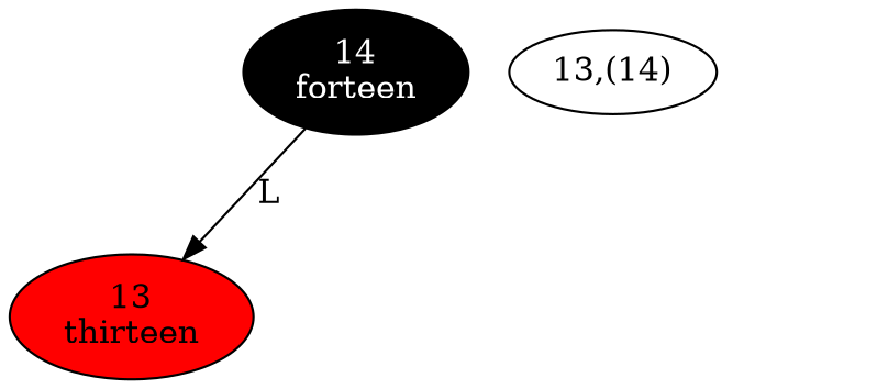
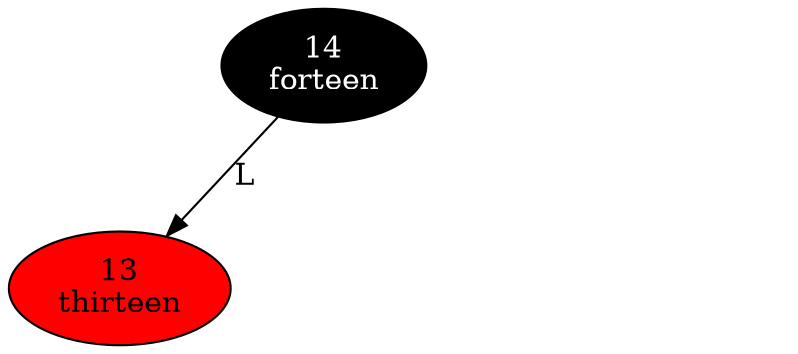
  digraph {
    node [style=filled]
    n1 [fillcolor=black fontcolor=white label="14\nforteen"]
    n2 [fillcolor=red label="13\nthirteen"]
    node_rb_1442407170_R [style=invis]
-   n4 [label="13,(14)" style=""]
    n1 -> n2 [label=L taildir=sw]
    n1 -> node_rb_1442407170_R [style=invis]
  }
